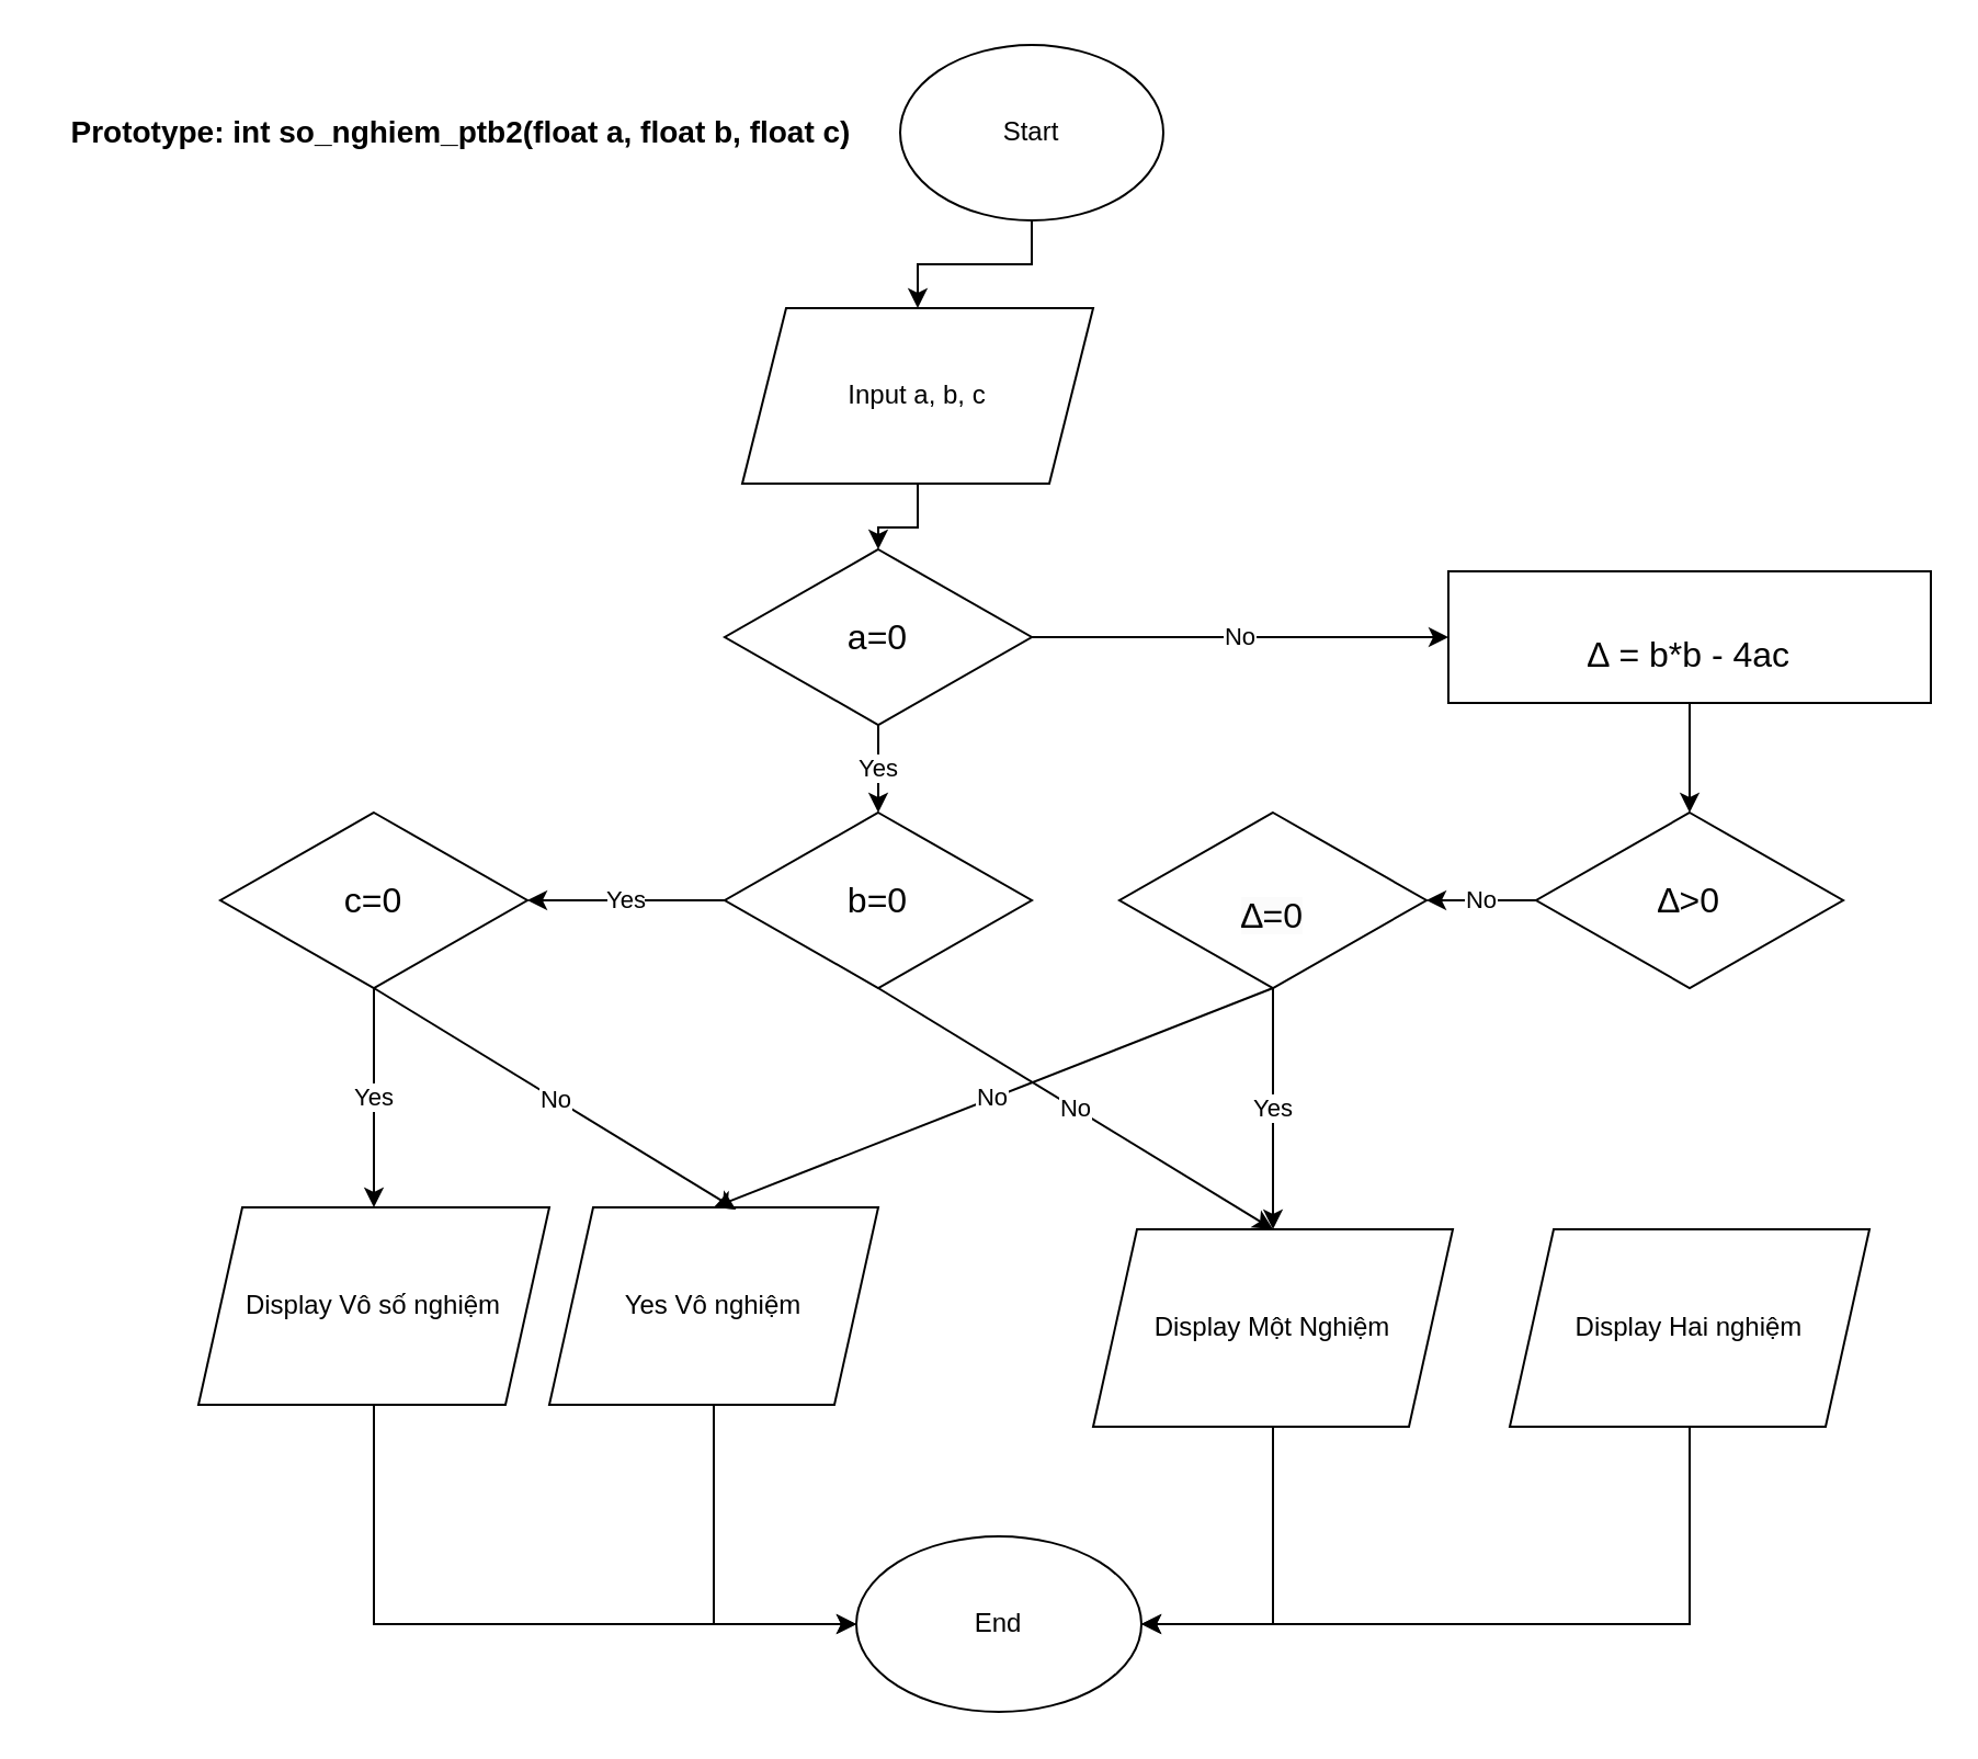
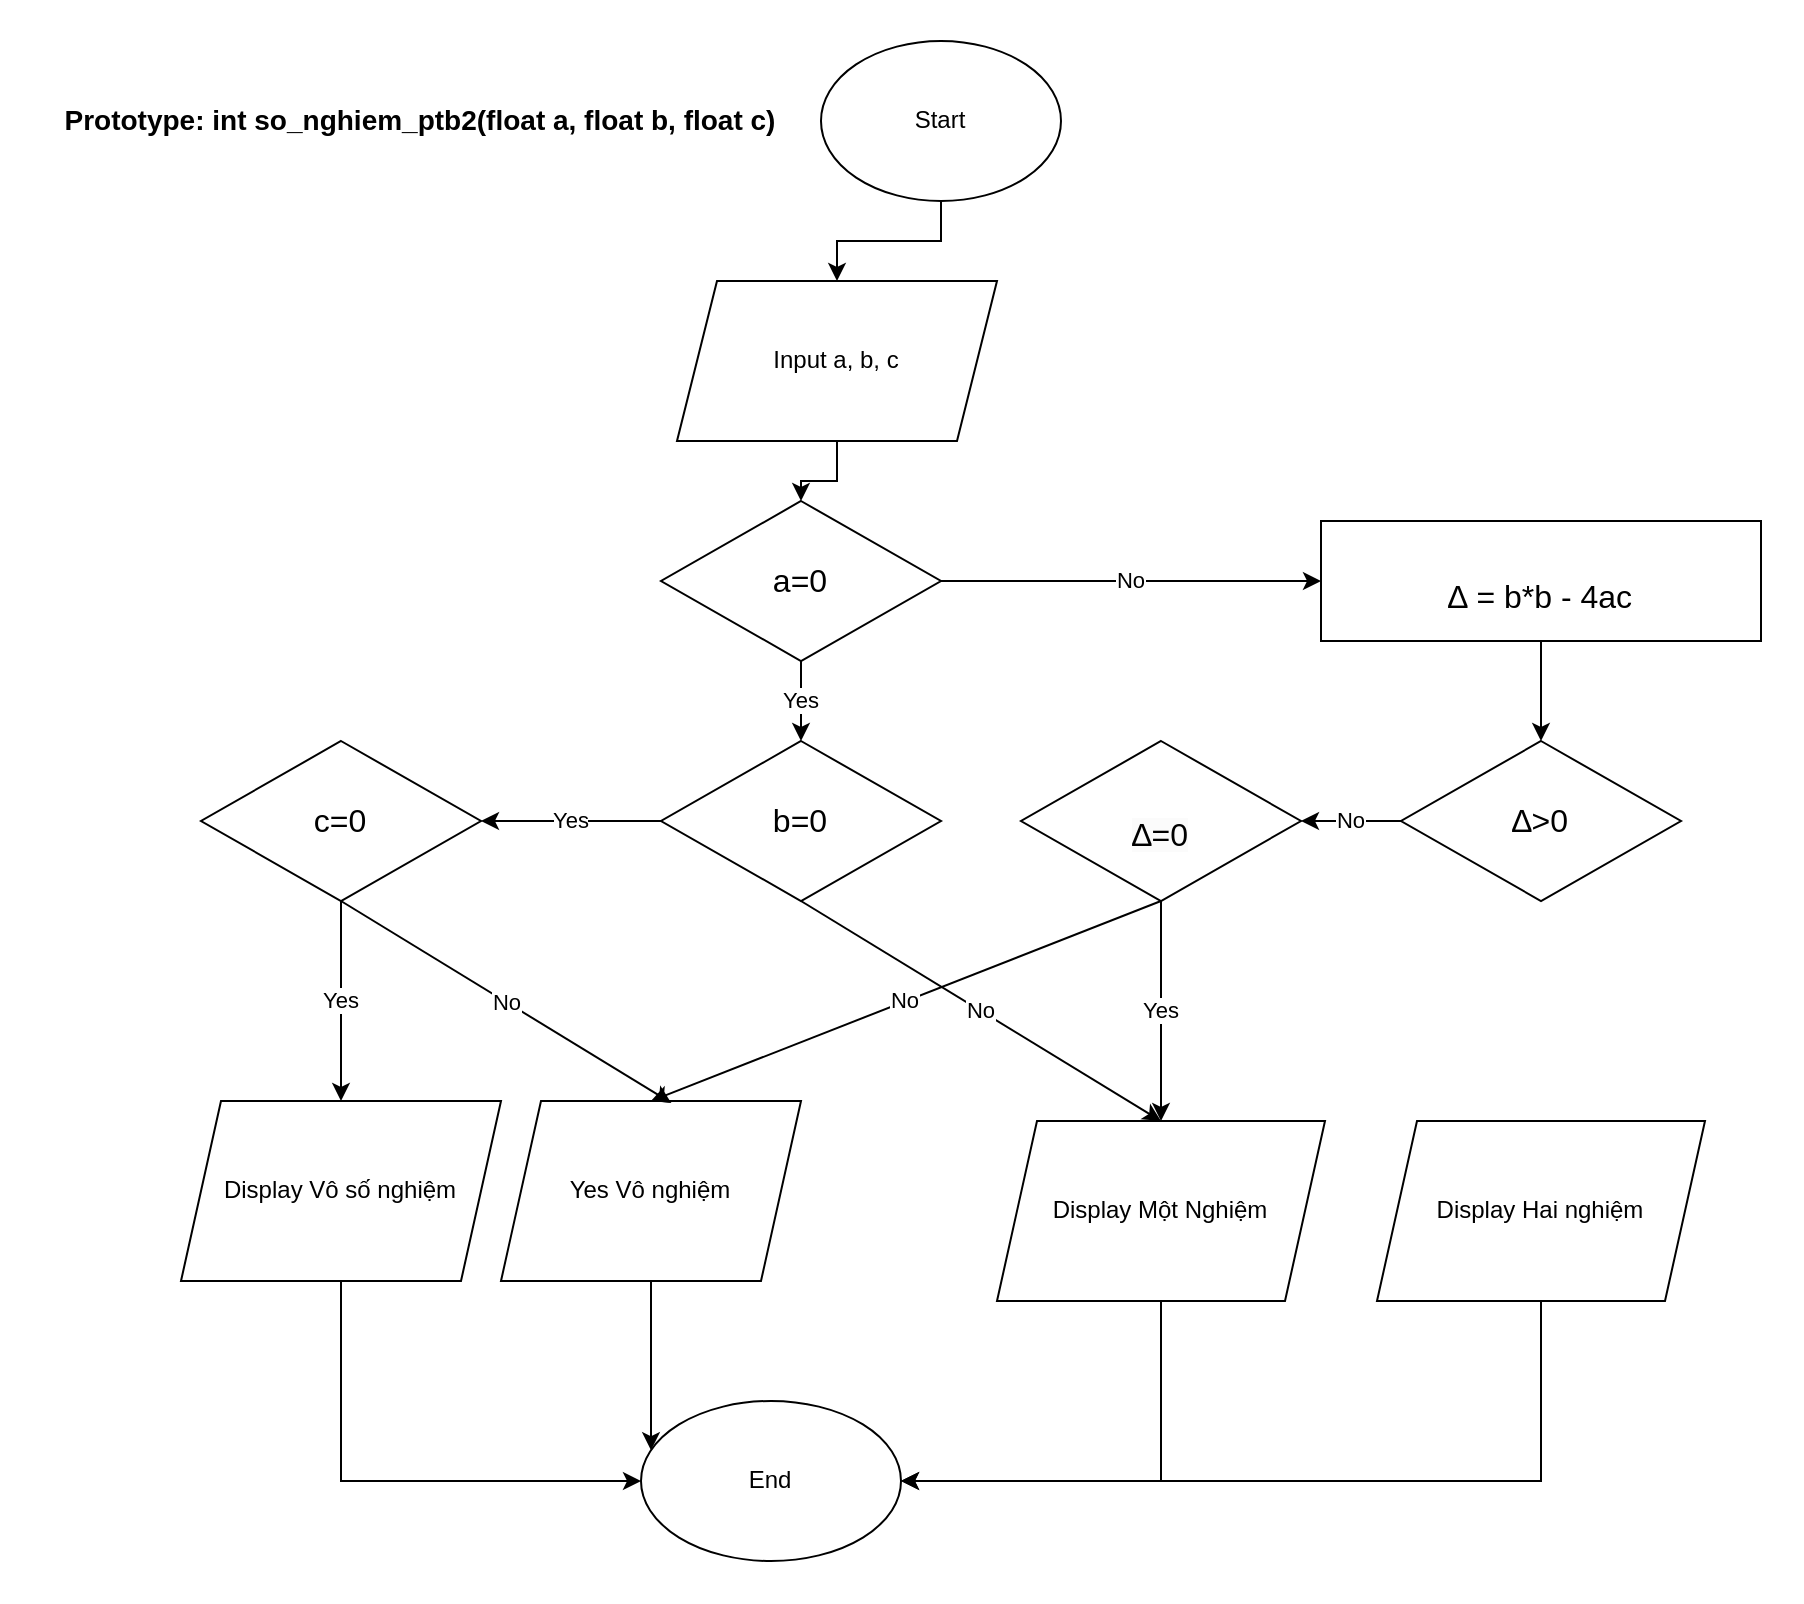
  <mxCell id="0" />
  <mxCell id="1" parent="0" />
  <mxCell id="2" value="" style="edgeStyle=orthogonalEdgeStyle;rounded=0;orthogonalLoop=1;jettySize=auto;html=1;" edge="1" parent="1" source="3" target="5"><mxGeometry relative="1" as="geometry" /></mxCell>
  <mxCell id="3" value="Start" style="ellipse;whiteSpace=wrap;html=1;" vertex="1" parent="1"><mxGeometry x="410" width="120" height="80" as="geometry" y="20" /></mxCell>
  <mxCell id="4" value="" style="edgeStyle=orthogonalEdgeStyle;rounded=0;orthogonalLoop=1;jettySize=auto;html=1;" edge="1" parent="1" source="5" target="8"><mxGeometry relative="1" as="geometry" /></mxCell>
  <mxCell id="5" value="Input a, b, c" style="shape=parallelogram;perimeter=parallelogramPerimeter;whiteSpace=wrap;html=1;fixedSize=1;" vertex="1" parent="1"><mxGeometry x="338" y="140" width="160" height="80" as="geometry" /></mxCell>
  <mxCell id="6" value="Yes" style="edgeStyle=orthogonalEdgeStyle;rounded=0;orthogonalLoop=1;jettySize=auto;html=1;" edge="1" parent="1" source="8" target="10"><mxGeometry relative="1" as="geometry" /></mxCell>
  <mxCell id="7" value="No" style="edgeStyle=orthogonalEdgeStyle;rounded=0;orthogonalLoop=1;jettySize=auto;html=1;" edge="1" parent="1" source="8" target="25"><mxGeometry relative="1" as="geometry" /></mxCell>
  <mxCell id="8" value="&lt;font size=&quot;3&quot;&gt;a=0&lt;/font&gt;" style="rhombus;whiteSpace=wrap;html=1;" vertex="1" parent="1"><mxGeometry x="330" y="250" width="140" height="80" as="geometry" /></mxCell>
  <mxCell id="9" value="Yes" style="edgeStyle=orthogonalEdgeStyle;rounded=0;orthogonalLoop=1;jettySize=auto;html=1;" edge="1" parent="1" source="10" target="12"><mxGeometry relative="1" as="geometry" /></mxCell>
  <mxCell id="10" value="&lt;font size=&quot;3&quot;&gt;b=0&lt;/font&gt;" style="rhombus;whiteSpace=wrap;html=1;" vertex="1" parent="1"><mxGeometry x="330" y="370" width="140" height="80" as="geometry" /></mxCell>
  <mxCell id="11" value="Yes" style="edgeStyle=orthogonalEdgeStyle;rounded=0;orthogonalLoop=1;jettySize=auto;html=1;" edge="1" parent="1" source="12" target="14"><mxGeometry relative="1" as="geometry" /></mxCell>
  <mxCell id="12" value="&lt;font size=&quot;3&quot;&gt;c=0&lt;/font&gt;" style="rhombus;whiteSpace=wrap;html=1;" vertex="1" parent="1"><mxGeometry x="100" y="370" width="140" height="80" as="geometry" /></mxCell>
  <mxCell id="13" value="" style="edgeStyle=orthogonalEdgeStyle;rounded=0;orthogonalLoop=1;jettySize=auto;html=1;" edge="1" parent="1" source="14" target="30"><mxGeometry relative="1" as="geometry"><Array as="points"><mxPoint x="170" y="740" /></Array></mxGeometry></mxCell>
  <mxCell id="14" value="Display Vô số nghiệm" style="shape=parallelogram;perimeter=parallelogramPerimeter;whiteSpace=wrap;html=1;fixedSize=1;" vertex="1" parent="1"><mxGeometry x="90" y="550" width="160" height="90" as="geometry" /></mxCell>
  <mxCell id="15" value="" style="edgeStyle=orthogonalEdgeStyle;rounded=0;orthogonalLoop=1;jettySize=auto;html=1;" edge="1" parent="1" source="16" target="30"><mxGeometry relative="1" as="geometry"><Array as="points"><mxPoint x="325" y="740" /></Array></mxGeometry></mxCell>
  <mxCell id="16" value="Yes Vô nghiệm" style="shape=parallelogram;perimeter=parallelogramPerimeter;whiteSpace=wrap;html=1;fixedSize=1;" vertex="1" parent="1"><mxGeometry x="250" y="550" width="150" height="90" as="geometry" /></mxCell>
  <mxCell id="17" value="No" style="endArrow=classic;html=1;rounded=0;entryX=0.567;entryY=0.01;entryDx=0;entryDy=0;entryPerimeter=0;exitX=0.5;exitY=1;exitDx=0;exitDy=0;" edge="1" parent="1" source="12" target="16"><mxGeometry width="50" height="50" relative="1" as="geometry"><mxPoint x="260" y="510" as="sourcePoint" /><mxPoint x="310" y="460" as="targetPoint" /></mxGeometry></mxCell>
  <mxCell id="18" value="" style="edgeStyle=orthogonalEdgeStyle;rounded=0;orthogonalLoop=1;jettySize=auto;html=1;" edge="1" parent="1" source="19" target="30"><mxGeometry relative="1" as="geometry"><Array as="points"><mxPoint x="580" y="740" /></Array></mxGeometry></mxCell>
  <mxCell id="19" value="Display Một Nghiệm" style="shape=parallelogram;perimeter=parallelogramPerimeter;whiteSpace=wrap;html=1;fixedSize=1;" vertex="1" parent="1"><mxGeometry x="498" y="560" width="164" height="90" as="geometry" /></mxCell>
  <mxCell id="20" value="No" style="endArrow=classic;html=1;rounded=0;entryX=0.5;entryY=0;entryDx=0;entryDy=0;exitX=0.5;exitY=1;exitDx=0;exitDy=0;" edge="1" parent="1" source="10" target="19"><mxGeometry width="50" height="50" relative="1" as="geometry"><mxPoint x="450" y="520" as="sourcePoint" /><mxPoint x="500" y="470" as="targetPoint" /></mxGeometry></mxCell>
  <mxCell id="21" value="Yes" style="edgeStyle=orthogonalEdgeStyle;rounded=0;orthogonalLoop=1;jettySize=auto;html=1;" edge="1" parent="1" source="22" target="19"><mxGeometry relative="1" as="geometry" /></mxCell>
  <mxCell id="22" value="&lt;br&gt;&lt;span style=&quot;color: rgb(0, 0, 0); font-family: Helvetica; font-size: medium; font-style: normal; font-variant-ligatures: normal; font-variant-caps: normal; font-weight: 400; letter-spacing: normal; orphans: 2; text-align: center; text-indent: 0px; text-transform: none; widows: 2; word-spacing: 0px; -webkit-text-stroke-width: 0px; white-space: normal; background-color: rgb(251, 251, 251); text-decoration-thickness: initial; text-decoration-style: initial; text-decoration-color: initial; display: inline !important; float: none;&quot;&gt;∆=0&lt;/span&gt;" style="rhombus;whiteSpace=wrap;html=1;" vertex="1" parent="1"><mxGeometry x="510" y="370" width="140" height="80" as="geometry" /></mxCell>
  <mxCell id="23" value="No" style="endArrow=classic;html=1;rounded=0;entryX=0.5;entryY=0;entryDx=0;entryDy=0;exitX=0.5;exitY=1;exitDx=0;exitDy=0;" edge="1" parent="1" source="22" target="16"><mxGeometry width="50" height="50" relative="1" as="geometry"><mxPoint x="410" y="610" as="sourcePoint" /><mxPoint x="460" y="560" as="targetPoint" /></mxGeometry></mxCell>
  <mxCell id="24" value="" style="edgeStyle=orthogonalEdgeStyle;rounded=0;orthogonalLoop=1;jettySize=auto;html=1;" edge="1" parent="1" source="25" target="27"><mxGeometry relative="1" as="geometry" /></mxCell>
  <mxCell id="25" value="&lt;font style=&quot;font-size: 14px;&quot;&gt;&lt;br&gt;&lt;/font&gt;&lt;table class=&quot;NormalTable&quot;&gt;&lt;tbody&gt;&lt;tr&gt;&lt;td width=&quot;126&quot;&gt;&lt;font size=&quot;3&quot;&gt;&lt;span class=&quot;fontstyle0&quot;&gt;∆ =&lt;/span&gt;&lt;span class=&quot;fontstyle2&quot;&gt;&amp;nbsp;&lt;/span&gt;&lt;span class=&quot;fontstyle0&quot;&gt;b*b&lt;/span&gt;&lt;span style=&quot;&quot; class=&quot;fontstyle0&quot;&gt;&amp;nbsp;&lt;/span&gt;&lt;span class=&quot;fontstyle0&quot;&gt;- 4ac&lt;/span&gt;&lt;/font&gt;&lt;/td&gt;&lt;/tr&gt;&lt;/tbody&gt;&lt;/table&gt;" style="whiteSpace=wrap;html=1;" vertex="1" parent="1"><mxGeometry x="660" y="260" width="220" height="60" as="geometry" /></mxCell>
  <mxCell id="26" value="No" style="edgeStyle=orthogonalEdgeStyle;rounded=0;orthogonalLoop=1;jettySize=auto;html=1;" edge="1" parent="1" source="27" target="22"><mxGeometry relative="1" as="geometry" /></mxCell>
  <mxCell id="27" value="&lt;span style=&quot;font-size: medium;&quot;&gt;∆&amp;gt;0&lt;/span&gt;" style="rhombus;whiteSpace=wrap;html=1;" vertex="1" parent="1"><mxGeometry x="700" y="370" width="140" height="80" as="geometry" /></mxCell>
  <mxCell id="28" value="" style="edgeStyle=orthogonalEdgeStyle;rounded=0;orthogonalLoop=1;jettySize=auto;html=1;" edge="1" parent="1" source="29" target="30"><mxGeometry relative="1" as="geometry"><Array as="points"><mxPoint x="770" y="740" /><mxPoint x="433" y="740" /></Array></mxGeometry></mxCell>
  <mxCell id="29" value="Display Hai nghiệm" style="shape=parallelogram;perimeter=parallelogramPerimeter;whiteSpace=wrap;html=1;fixedSize=1;" vertex="1" parent="1"><mxGeometry x="688" y="560" width="164" height="90" as="geometry" /></mxCell>
- <mxCell id="30" value="End" style="ellipse;whiteSpace=wrap;html=1;" vertex="1" parent="1"><mxGeometry x="390" y="700" width="130" height="80" as="geometry" /></mxCell>
+ <mxCell id="30" value="End" style="ellipse;whiteSpace=wrap;html=1;" vertex="1" parent="1"><mxGeometry x="320" y="700" width="130" height="80" as="geometry" /></mxCell>
  <mxCell id="31" value="&lt;b&gt;&lt;font style=&quot;font-size: 14px;&quot;&gt;&lt;span class=&quot;fontstyle0&quot;&gt;Prototype&lt;/span&gt;&lt;span class=&quot;fontstyle1&quot;&gt;: &lt;/span&gt;&lt;span class=&quot;fontstyle3&quot;&gt;int so_nghiem_ptb2(float a, float b, float c)&lt;/span&gt;&lt;/font&gt;&lt;/b&gt;" style="text;html=1;align=center;verticalAlign=middle;whiteSpace=wrap;rounded=0;" vertex="1" parent="1"><mxGeometry width="380" height="80" as="geometry" x="20" y="20" /></mxCell>
